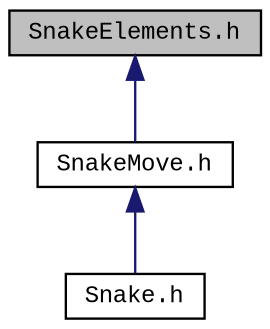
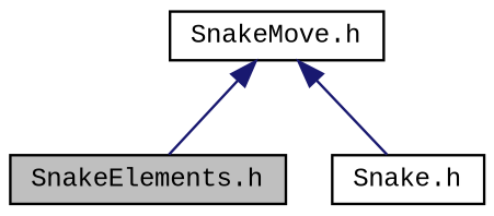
  digraph {
    fontname="Liberation Mono"
    node [color=black fillcolor=white fontname="Liberation Mono" fontsize=10 shape=record style=filled]
    edge [color=midnightblue dir=back fontname="Liberation Mono" fontsize=10 labelfontname=TimesNewRoman labelfontsize=10 style=solid]
    n1 [fillcolor=grey75 fontcolor=black height=0.2 label="SnakeElements.h" width=0.4]
    n2 [height=0.2 label="SnakeMove.h" width=0.4]
    n3 [height=0.2 label="Snake.h" width=0.4]
-   n1 -> n2
+   n2 -> n1
    n2 -> n3
  }
